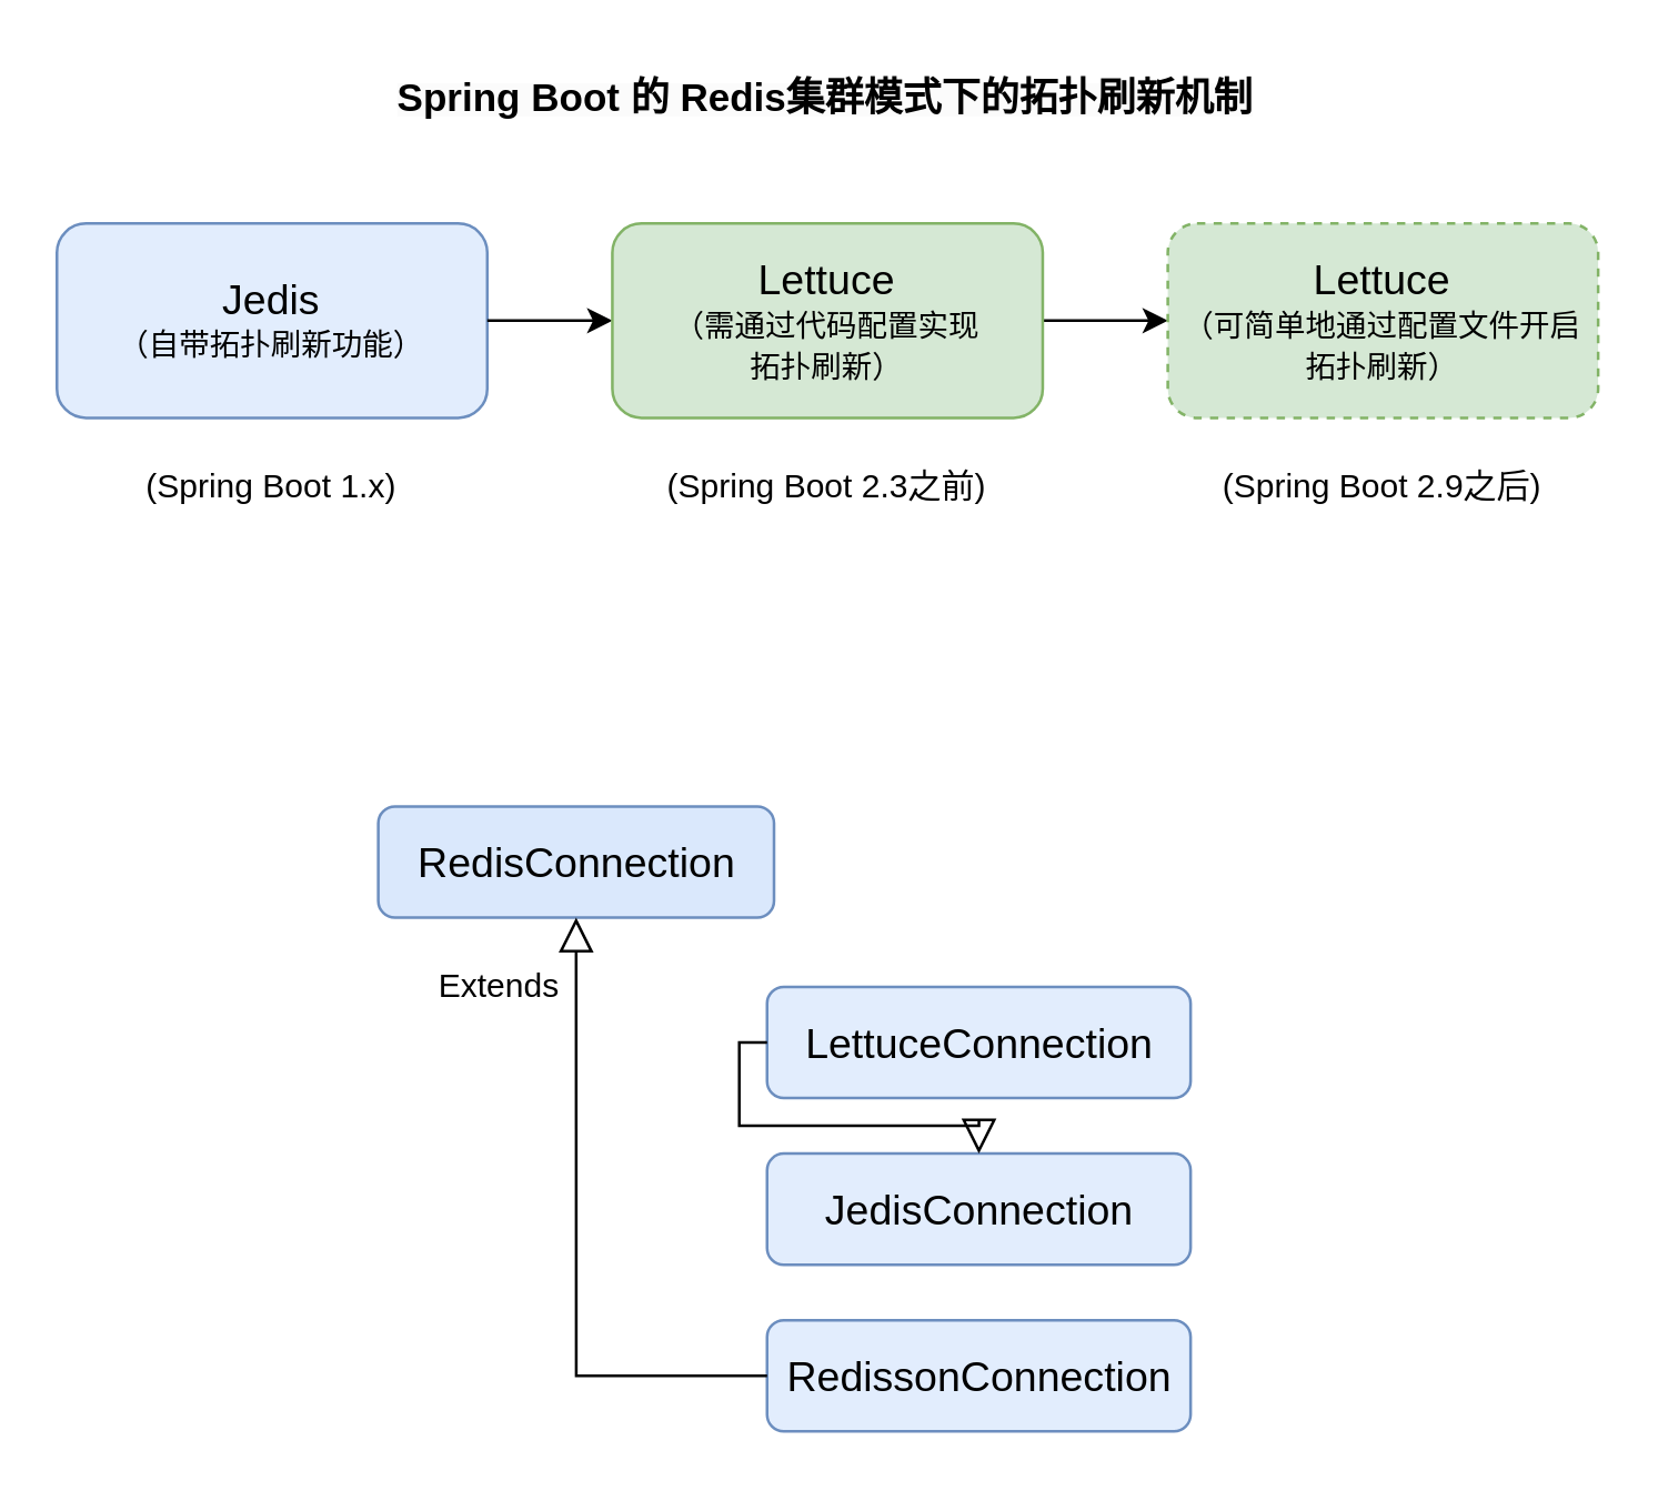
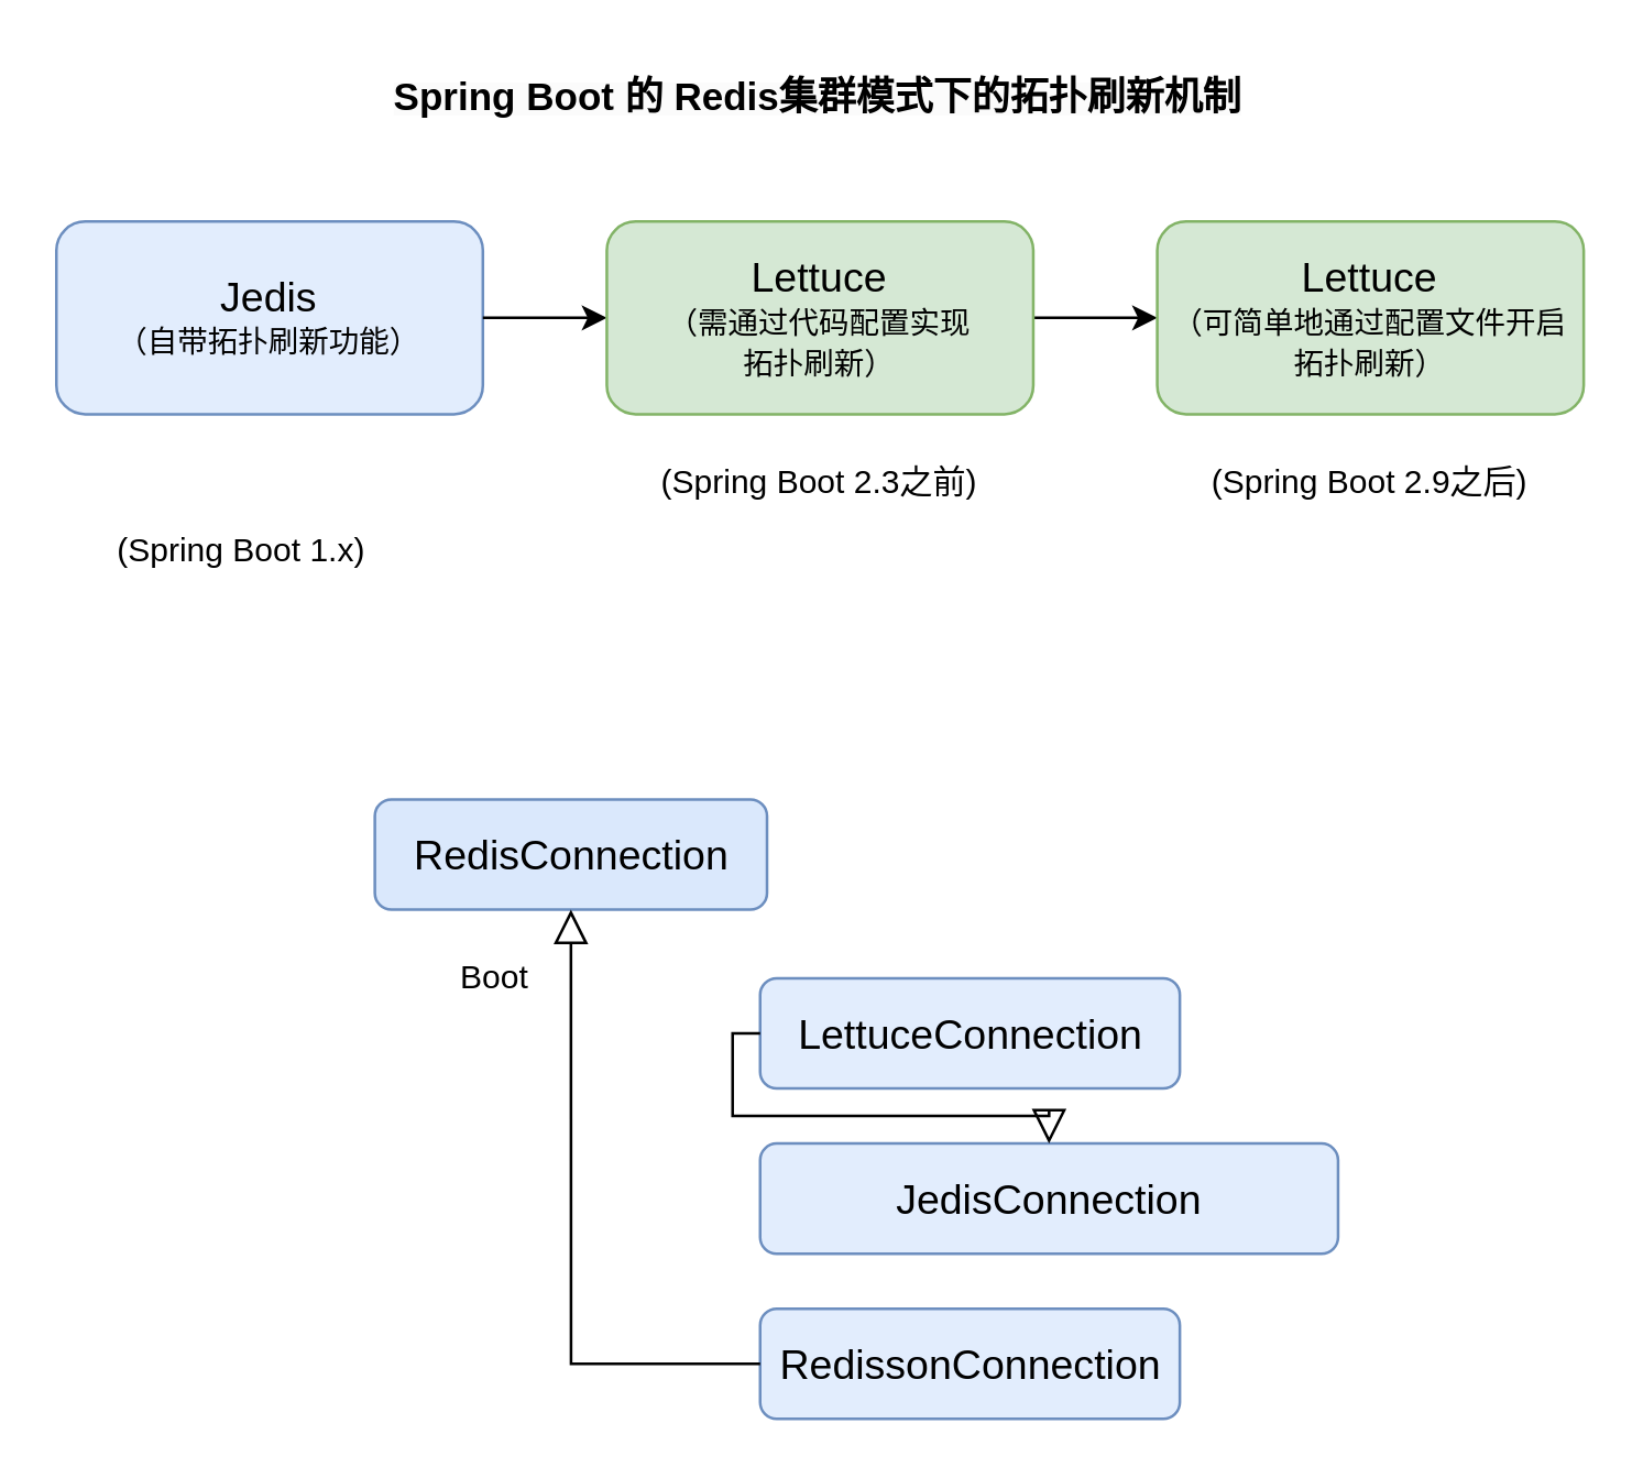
  <mxCell id="0" />
  <mxCell id="1" parent="0" />
  <mxCell id="2" value="&lt;font style=&quot;font-size: 15px;&quot;&gt;RedisConnection&lt;/font&gt;" style="rounded=1;whiteSpace=wrap;html=1;verticalAlign=middle;fillColor=#dae8fc;strokeColor=#6c8ebf;" parent="1" vertex="1"><mxGeometry x="135.71" y="290" width="142.5" height="40" as="geometry" /></mxCell>
  <mxCell id="3" value="&lt;font style=&quot;font-size: 15px;&quot;&gt;LettuceConnection&lt;/font&gt;" style="rounded=1;whiteSpace=wrap;html=1;verticalAlign=middle;fillColor=#E2EDFD;strokeColor=#6c8ebf;" parent="1" vertex="1"><mxGeometry x="275.71" y="355" width="152.5" height="40" as="geometry" /></mxCell>
- <mxCell id="4" value="&lt;font style=&quot;font-size: 15px;&quot;&gt;JedisConnection&lt;/font&gt;" style="rounded=1;whiteSpace=wrap;html=1;verticalAlign=middle;fillColor=#E2EDFD;strokeColor=#6c8ebf;" parent="1" vertex="1"><mxGeometry x="275.71" y="415" width="152.5" height="40" as="geometry" /></mxCell>
+ <mxCell id="4" value="&lt;font style=&quot;font-size: 15px;&quot;&gt;JedisConnection&lt;/font&gt;" style="rounded=1;whiteSpace=wrap;html=1;verticalAlign=middle;fillColor=#E2EDFD;strokeColor=#6c8ebf;" parent="1" vertex="1"><mxGeometry x="275.71" y="415" width="210" height="40" as="geometry" /></mxCell>
  <mxCell id="5" value="&lt;font style=&quot;font-size: 15px;&quot;&gt;RedissonConnection&lt;/font&gt;" style="rounded=1;whiteSpace=wrap;html=1;verticalAlign=middle;fillColor=#E2EDFD;strokeColor=#6c8ebf;" parent="1" vertex="1"><mxGeometry x="275.71" y="475" width="152.5" height="40" as="geometry" /></mxCell>
  <mxCell id="6" value="" style="endArrow=block;html=1;rounded=0;exitX=0;exitY=0.5;exitDx=0;exitDy=0;edgeStyle=orthogonalEdgeStyle;endFill=0;endSize=10;" parent="1" source="3" target="4" edge="1"><mxGeometry width="50" height="50" relative="1" as="geometry"><mxPoint x="398.21" y="-15" as="sourcePoint" /><mxPoint x="155.71" y="185" as="targetPoint" /></mxGeometry></mxCell>
  <mxCell id="7" value="" style="endArrow=block;html=1;rounded=0;exitX=0;exitY=0.5;exitDx=0;exitDy=0;edgeStyle=orthogonalEdgeStyle;entryX=0.5;entryY=1;entryDx=0;entryDy=0;endFill=0;endSize=10;" parent="1" source="5" target="2" edge="1"><mxGeometry width="50" height="50" relative="1" as="geometry"><mxPoint x="285.71" y="445" as="sourcePoint" /><mxPoint x="274.46" y="325" as="targetPoint" /></mxGeometry></mxCell>
- <mxCell id="8" value="Extends" style="text;html=1;align=center;verticalAlign=middle;resizable=0;points=[];autosize=1;strokeColor=none;fillColor=none;" parent="1" vertex="1"><mxGeometry x="144" y="340" width="70" height="30" as="geometry" /></mxCell>
+ <mxCell id="8" value="Boot" style="text;html=1;align=center;verticalAlign=middle;resizable=0;points=[];autosize=1;strokeColor=none;fillColor=none;" parent="1" vertex="1"><mxGeometry x="144" y="340" width="70" height="30" as="geometry" /></mxCell>
  <mxCell id="9" value="&lt;font style=&quot;&quot;&gt;&lt;span style=&quot;font-size: 15px;&quot;&gt;Jedis&lt;/span&gt;&lt;br&gt;&lt;font style=&quot;font-size: 11px;&quot;&gt;（自带拓扑刷新功能）&lt;/font&gt;&lt;br&gt;&lt;/font&gt;" style="rounded=1;whiteSpace=wrap;html=1;verticalAlign=middle;fillColor=#E2EDFD;strokeColor=#6c8ebf;" vertex="1" parent="1"><mxGeometry x="20" y="80" width="154.96" height="70" as="geometry" /></mxCell>
- <mxCell id="10" value="(Spring Boot 1.x)" style="text;html=1;align=center;verticalAlign=middle;resizable=0;points=[];autosize=1;strokeColor=none;fillColor=none;" vertex="1" parent="1"><mxGeometry x="42.48" y="160" width="110" height="30" as="geometry" /></mxCell>
+ <mxCell id="10" value="(Spring Boot 1.x)" style="text;html=1;align=center;verticalAlign=middle;resizable=0;points=[];autosize=1;strokeColor=none;fillColor=none;" vertex="1" parent="1"><mxGeometry x="32.48" y="185" width="110" height="30" as="geometry" /></mxCell>
  <mxCell id="11" value="(Spring Boot 2.3之前)" style="text;html=1;align=center;verticalAlign=middle;resizable=0;points=[];autosize=1;strokeColor=none;fillColor=none;" vertex="1" parent="1"><mxGeometry x="227.48" y="160" width="140" height="30" as="geometry" /></mxCell>
  <mxCell id="12" value="(Spring Boot 2.9之后)" style="text;html=1;align=center;verticalAlign=middle;resizable=0;points=[];autosize=1;strokeColor=none;fillColor=none;" vertex="1" parent="1"><mxGeometry x="427.48" y="160" width="140" height="30" as="geometry" /></mxCell>
  <mxCell id="13" value="" style="endArrow=classic;html=1;rounded=0;exitX=1;exitY=0.5;exitDx=0;exitDy=0;entryX=0;entryY=0.5;entryDx=0;entryDy=0;" edge="1" parent="1" source="9" target="15"><mxGeometry width="50" height="50" relative="1" as="geometry"><mxPoint x="170" y="250" as="sourcePoint" /><mxPoint x="238.96" y="130" as="targetPoint" /></mxGeometry></mxCell>
  <mxCell id="14" value="" style="endArrow=classic;html=1;rounded=0;exitX=1;exitY=0.5;exitDx=0;exitDy=0;entryX=0;entryY=0.5;entryDx=0;entryDy=0;" edge="1" parent="1" source="15" target="16"><mxGeometry width="50" height="50" relative="1" as="geometry"><mxPoint x="385" y="114.66" as="sourcePoint" /><mxPoint x="466.04" y="114.66" as="targetPoint" /></mxGeometry></mxCell>
  <mxCell id="15" value="&lt;font style=&quot;&quot;&gt;&lt;span style=&quot;font-size: 15px;&quot;&gt;Lettuce&lt;/span&gt;&lt;br&gt;&lt;font style=&quot;font-size: 11px;&quot;&gt;（需通过代码配置实现&lt;br&gt;拓扑刷新）&lt;/font&gt;&lt;br&gt;&lt;/font&gt;" style="rounded=1;whiteSpace=wrap;html=1;verticalAlign=middle;fillColor=#d5e8d4;strokeColor=#82b366;" vertex="1" parent="1"><mxGeometry x="220" y="80" width="154.96" height="70" as="geometry" /></mxCell>
- <mxCell id="16" value="&lt;font style=&quot;&quot;&gt;&lt;span style=&quot;font-size: 15px;&quot;&gt;Lettuce&lt;/span&gt;&lt;br&gt;&lt;font style=&quot;font-size: 11px;&quot;&gt;（可简单地通过配置文件开启&lt;br&gt;拓扑刷新）&lt;/font&gt;&lt;br&gt;&lt;/font&gt;" style="rounded=1;whiteSpace=wrap;html=1;verticalAlign=middle;fillColor=#d5e8d4;strokeColor=#82b366;dashed=1;" vertex="1" parent="1"><mxGeometry x="420" y="80" width="154.96" height="70" as="geometry" /></mxCell>
+ <mxCell id="16" value="&lt;font style=&quot;&quot;&gt;&lt;span style=&quot;font-size: 15px;&quot;&gt;Lettuce&lt;/span&gt;&lt;br&gt;&lt;font style=&quot;font-size: 11px;&quot;&gt;（可简单地通过配置文件开启&lt;br&gt;拓扑刷新）&lt;/font&gt;&lt;br&gt;&lt;/font&gt;" style="rounded=1;whiteSpace=wrap;html=1;verticalAlign=middle;fillColor=#d5e8d4;strokeColor=#82b366;" vertex="1" parent="1"><mxGeometry x="420" y="80" width="154.96" height="70" as="geometry" /></mxCell>
  <mxCell id="17" value="&lt;span style=&quot;color: rgb(0, 0, 0); font-family: Helvetica; font-style: normal; font-variant-ligatures: normal; font-variant-caps: normal; letter-spacing: normal; orphans: 2; text-indent: 0px; text-transform: none; widows: 2; word-spacing: 0px; -webkit-text-stroke-width: 0px; background-color: rgb(251, 251, 251); text-decoration-thickness: initial; text-decoration-style: initial; text-decoration-color: initial; float: none; display: inline !important;&quot;&gt;&lt;b style=&quot;&quot;&gt;&lt;font style=&quot;font-size: 14px;&quot;&gt;Spring Boot 的 Redis集群模式下的拓扑刷新机制&lt;/font&gt;&lt;/b&gt;&lt;/span&gt;" style="text;whiteSpace=wrap;html=1;fontSize=11;align=center;" vertex="1" parent="1"><mxGeometry x="139.48" y="20" width="316" height="40" as="geometry" /></mxCell>
